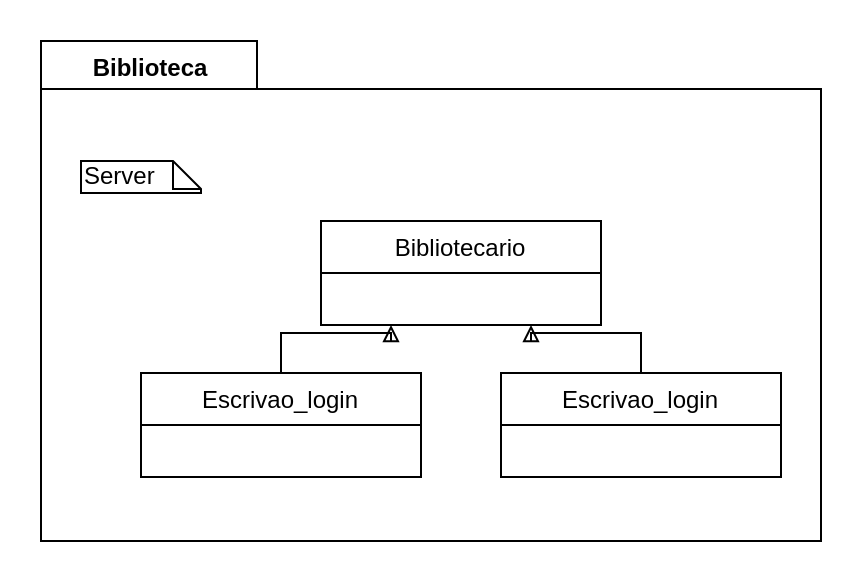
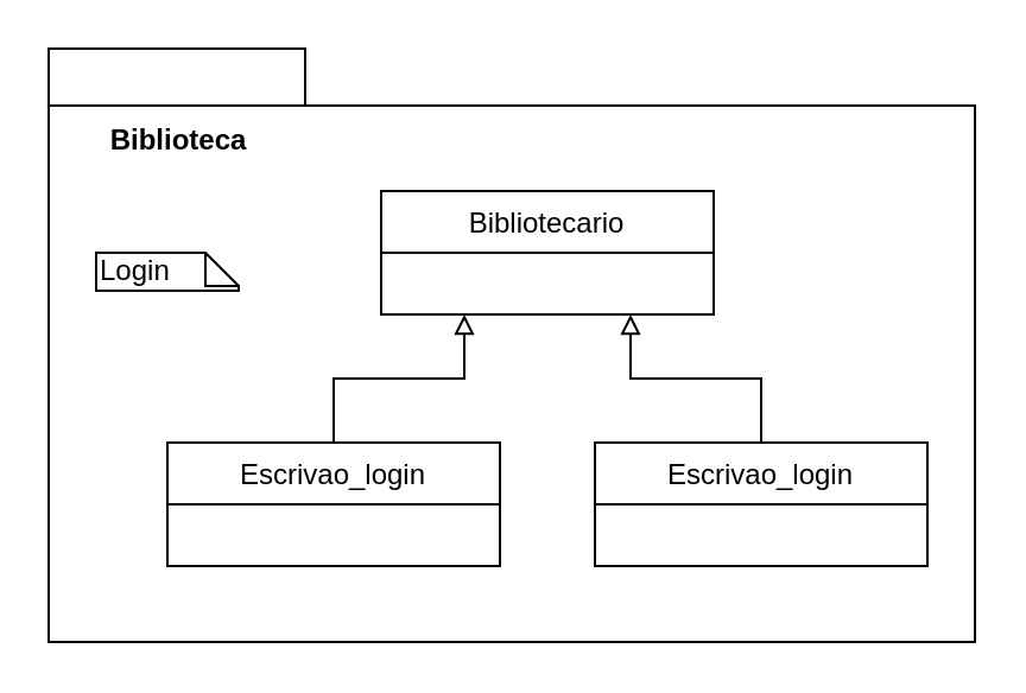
  <mxCell id="0" />
  <mxCell id="1" parent="0" />
  <mxCell id="2" value="" style="shape=folder;fontStyle=1;spacingTop=10;tabWidth=108;tabHeight=24;tabPosition=left;html=1;" vertex="1" parent="1"><mxGeometry x="20" y="20" width="390" height="250" as="geometry" /></mxCell>
- <mxCell id="3" value="Server" style="shape=note;whiteSpace=wrap;html=1;size=14;verticalAlign=top;align=left;spacingTop=-6;" vertex="1" parent="1"><mxGeometry x="40" y="80" width="60" height="16" as="geometry" /></mxCell>
- <mxCell id="5" value="Biblioteca" style="text;align=center;fontStyle=1;verticalAlign=middle;spacingLeft=3;spacingRight=3;strokeColor=none;rotatable=0;points=[[0,0.5],[1,0.5]];portConstraint=eastwest;" vertex="1" parent="1"><mxGeometry x="35" y="20" width="80" height="26" as="geometry" /></mxCell>
- <mxCell id="6" value="Bibliotecario" style="swimlane;fontStyle=0;childLayout=stackLayout;horizontal=1;startSize=26;fillColor=none;horizontalStack=0;resizeParent=1;resizeParentMax=0;resizeLast=0;collapsible=1;marginBottom=0;" vertex="1" parent="1"><mxGeometry x="160" y="110" width="140" height="52" as="geometry" /></mxCell>
+ <mxCell id="4" value="Login" style="shape=note;whiteSpace=wrap;html=1;size=14;verticalAlign=top;align=left;spacingTop=-6;" vertex="1" parent="1"><mxGeometry x="40" y="106" width="60" height="16" as="geometry" /></mxCell>
+ <mxCell id="5" value="Biblioteca" style="text;align=center;fontStyle=1;verticalAlign=middle;spacingLeft=3;spacingRight=3;strokeColor=none;rotatable=0;points=[[0,0.5],[1,0.5]];portConstraint=eastwest;" vertex="1" parent="1"><mxGeometry x="35" y="45" width="80" height="26" as="geometry" /></mxCell>
+ <mxCell id="6" value="Bibliotecario" style="swimlane;fontStyle=0;childLayout=stackLayout;horizontal=1;startSize=26;fillColor=none;horizontalStack=0;resizeParent=1;resizeParentMax=0;resizeLast=0;collapsible=1;marginBottom=0;" vertex="1" parent="1"><mxGeometry x="160" y="80" width="140" height="52" as="geometry" /></mxCell>
  <mxCell id="7" style="edgeStyle=orthogonalEdgeStyle;rounded=0;orthogonalLoop=1;jettySize=auto;html=1;entryX=0.25;entryY=1;entryDx=0;entryDy=0;endArrow=block;endFill=0;" edge="1" parent="1" source="10" target="6"><mxGeometry relative="1" as="geometry" /></mxCell>
  <mxCell id="8" style="edgeStyle=orthogonalEdgeStyle;rounded=0;orthogonalLoop=1;jettySize=auto;html=1;entryX=0.75;entryY=1;entryDx=0;entryDy=0;endArrow=block;endFill=0;" edge="1" parent="1" source="9" target="6"><mxGeometry relative="1" as="geometry" /></mxCell>
  <mxCell id="9" value="Escrivao_login" style="swimlane;fontStyle=0;childLayout=stackLayout;horizontal=1;startSize=26;fillColor=none;horizontalStack=0;resizeParent=1;resizeParentMax=0;resizeLast=0;collapsible=1;marginBottom=0;" vertex="1" parent="1"><mxGeometry x="250" y="186" width="140" height="52" as="geometry" /></mxCell>
  <mxCell id="10" value="Escrivao_login" style="swimlane;fontStyle=0;childLayout=stackLayout;horizontal=1;startSize=26;fillColor=none;horizontalStack=0;resizeParent=1;resizeParentMax=0;resizeLast=0;collapsible=1;marginBottom=0;" vertex="1" parent="1"><mxGeometry x="70" y="186" width="140" height="52" as="geometry" /></mxCell>
